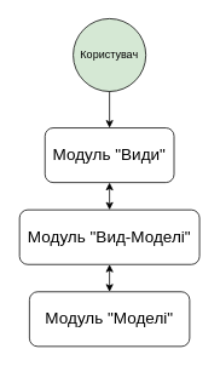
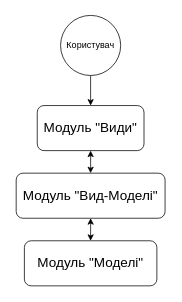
  <mxCell id="0" />
  <mxCell id="1" parent="0" />
- <mxCell id="2" value="Користувач" style="ellipse;whiteSpace=wrap;html=1;aspect=fixed;fillColor=#d5e8d4;" vertex="1" parent="1"><mxGeometry x="80" y="20" width="80" height="80" as="geometry" /></mxCell>
+ <mxCell id="2" value="Користувач" style="ellipse;whiteSpace=wrap;html=1;aspect=fixed;" vertex="1" parent="1"><mxGeometry x="80" y="20" width="80" height="80" as="geometry" /></mxCell>
  <mxCell id="3" value="&lt;div style=&quot;text-align: justify&quot;&gt;Модуль &quot;Види&quot;&lt;/div&gt;" style="rounded=1;whiteSpace=wrap;html=1;fontSize=18;strokeWidth=1;" vertex="1" parent="1"><mxGeometry x="48.94" y="140" width="142.12" height="60" as="geometry" /></mxCell>
  <mxCell id="4" value="" style="endArrow=none;startArrow=classic;html=1;rounded=0;entryX=0.5;entryY=1;entryDx=0;entryDy=0;endFill=0;" edge="1" parent="1" source="3" target="2"><mxGeometry width="50" height="50" relative="1" as="geometry"><mxPoint x="50" y="280" as="sourcePoint" /><mxPoint x="100" y="230" as="targetPoint" /></mxGeometry></mxCell>
  <mxCell id="5" value="&lt;div style=&quot;text-align: justify&quot;&gt;Модуль &quot;Вид-Моделі&quot;&lt;/div&gt;" style="rounded=1;whiteSpace=wrap;html=1;fontSize=18;strokeWidth=1;" vertex="1" parent="1"><mxGeometry x="20.91" y="230" width="198.19" height="60" as="geometry" /></mxCell>
  <mxCell id="6" value="" style="endArrow=classic;startArrow=classic;html=1;rounded=0;entryX=0.5;entryY=1;entryDx=0;entryDy=0;exitX=0.5;exitY=0;exitDx=0;exitDy=0;" edge="1" parent="1" source="5" target="3"><mxGeometry width="50" height="50" relative="1" as="geometry"><mxPoint x="50" y="270" as="sourcePoint" /><mxPoint x="100" y="220" as="targetPoint" /></mxGeometry></mxCell>
  <mxCell id="7" value="&lt;div style=&quot;text-align: justify&quot;&gt;Модуль &quot;Моделі&quot;&lt;/div&gt;" style="rounded=1;whiteSpace=wrap;html=1;fontSize=18;strokeWidth=1;" vertex="1" parent="1"><mxGeometry x="31.82" y="320" width="176.37" height="60" as="geometry" /></mxCell>
  <mxCell id="8" value="" style="endArrow=classic;startArrow=classic;html=1;rounded=0;entryX=0.5;entryY=1;entryDx=0;entryDy=0;" edge="1" parent="1" source="7" target="5"><mxGeometry width="50" height="50" relative="1" as="geometry"><mxPoint x="130.005" y="250" as="sourcePoint" /><mxPoint x="130.005" y="210" as="targetPoint" /></mxGeometry></mxCell>
